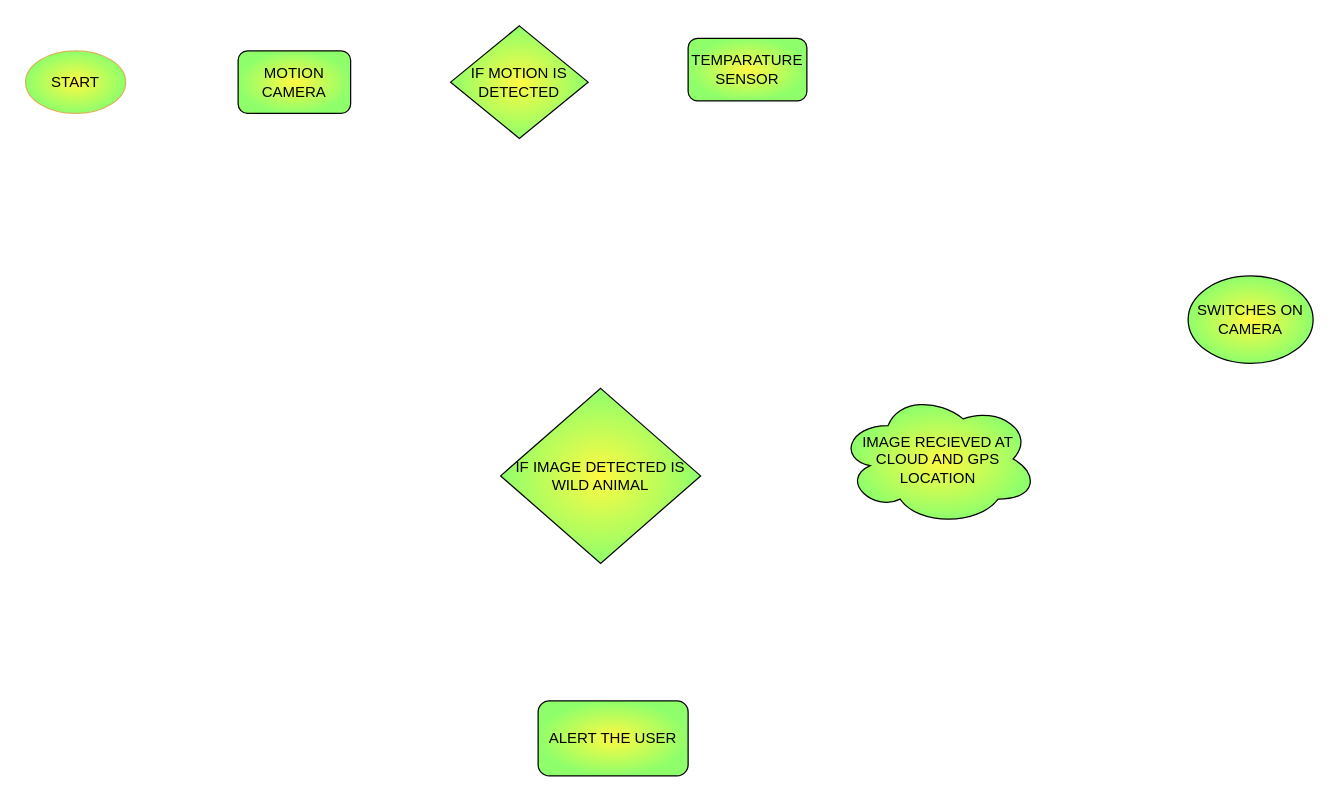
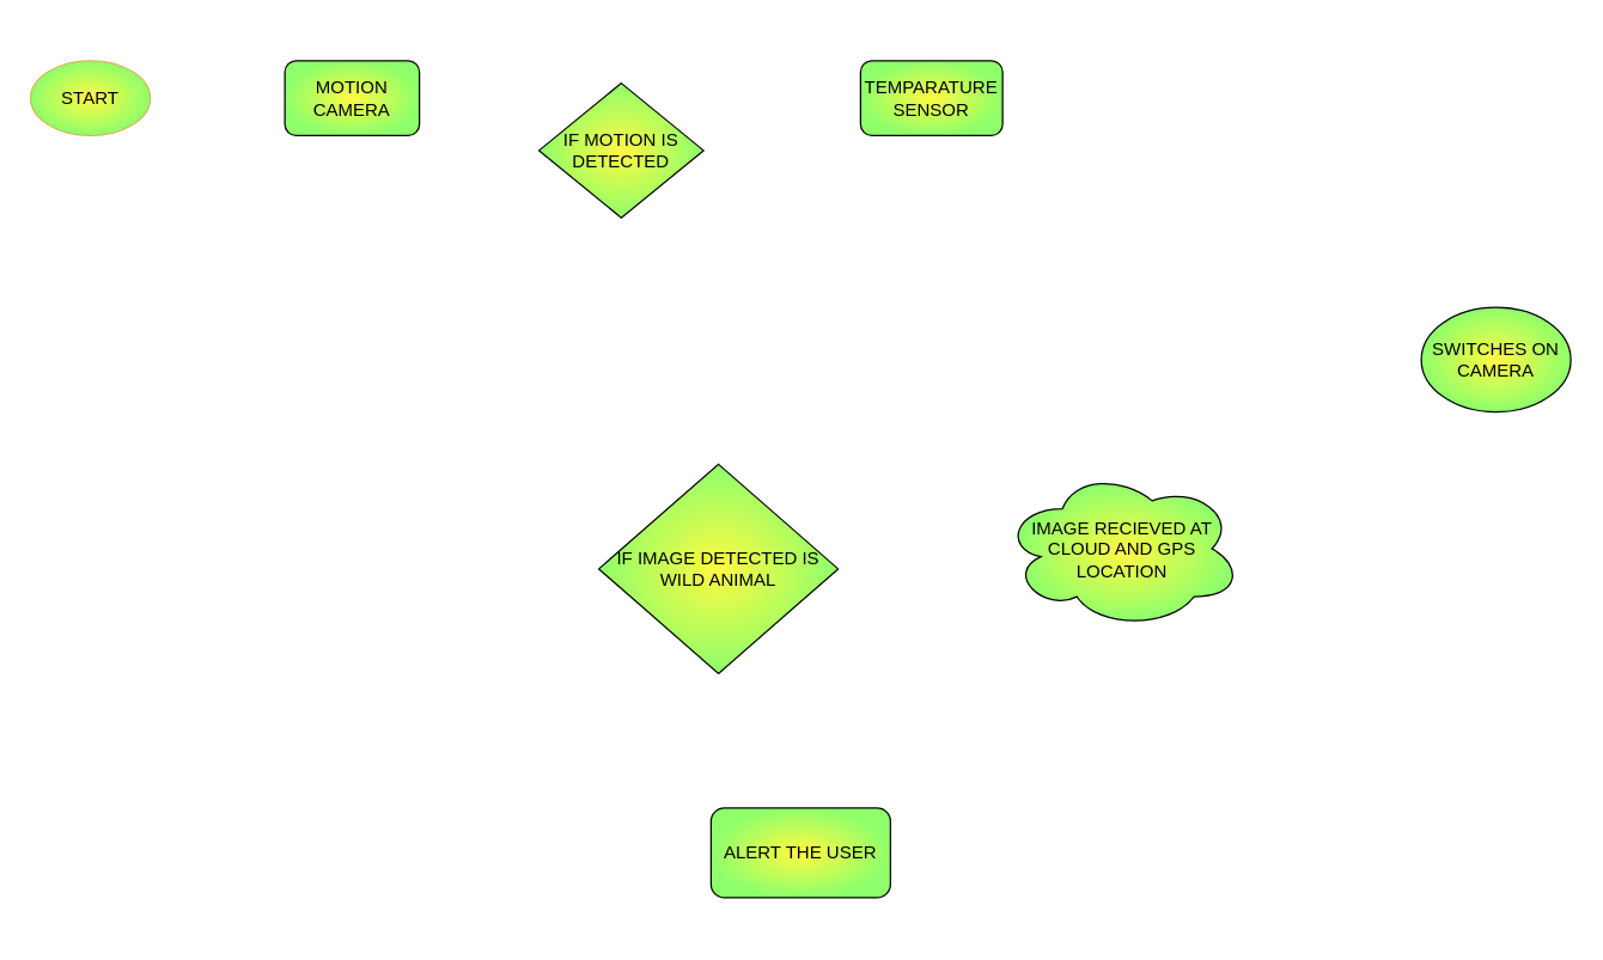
  <mxCell id="0" />
  <mxCell id="1" parent="0" />
  <mxCell id="2" value="START" style="ellipse;whiteSpace=wrap;html=1;fillColor=#FFF942;strokeColor=#d6b656;gradientDirection=radial;gradientColor=#8EFF6B;" vertex="1" parent="1"><mxGeometry x="20" y="40" width="80" height="50" as="geometry" /></mxCell>
  <mxCell id="3" value="MOTION CAMERA" style="rounded=1;whiteSpace=wrap;html=1;fillColor=#FFF942;gradientColor=#8EFF6B;gradientDirection=radial;" vertex="1" parent="1"><mxGeometry x="190" y="40" width="90" height="50" as="geometry" /></mxCell>
- <mxCell id="4" value="&lt;span&gt;IF MOTION IS DETECTED&lt;/span&gt;" style="rhombus;whiteSpace=wrap;html=1;fillColor=#FFF942;gradientColor=#8EFF6B;gradientDirection=radial;" vertex="1" parent="1"><mxGeometry x="360" y="20" width="110" height="90" as="geometry" /></mxCell>
- <mxCell id="5" value="TEMPARATURE SENSOR" style="rounded=1;whiteSpace=wrap;html=1;fillColor=#FFF942;gradientColor=#8EFF6B;gradientDirection=radial;" vertex="1" parent="1"><mxGeometry x="550" y="30" width="95" height="50" as="geometry" /></mxCell>
- <mxCell id="6" value="SWITCHES ON CAMERA" style="ellipse;whiteSpace=wrap;html=1;fillColor=#FFF942;gradientColor=#8EFF6B;gradientDirection=radial;" vertex="1" parent="1"><mxGeometry x="950" y="220" width="100" height="70" as="geometry" /></mxCell>
+ <mxCell id="4" value="&lt;span&gt;IF MOTION IS DETECTED&lt;/span&gt;" style="rhombus;whiteSpace=wrap;html=1;fillColor=#FFF942;gradientColor=#8EFF6B;gradientDirection=radial;" vertex="1" parent="1"><mxGeometry x="360" y="55" width="110" height="90" as="geometry" /></mxCell>
+ <mxCell id="5" value="TEMPARATURE SENSOR" style="rounded=1;whiteSpace=wrap;html=1;fillColor=#FFF942;gradientColor=#8EFF6B;gradientDirection=radial;" vertex="1" parent="1"><mxGeometry x="575" y="40" width="95" height="50" as="geometry" /></mxCell>
+ <mxCell id="6" value="SWITCHES ON CAMERA" style="ellipse;whiteSpace=wrap;html=1;fillColor=#FFF942;gradientColor=#8EFF6B;gradientDirection=radial;" vertex="1" parent="1"><mxGeometry x="950" y="205" width="100" height="70" as="geometry" /></mxCell>
  <mxCell id="7" value="IMAGE RECIEVED AT CLOUD AND GPS LOCATION" style="ellipse;shape=cloud;whiteSpace=wrap;html=1;fillColor=#FFF942;gradientColor=#8EFF6B;gradientDirection=radial;" vertex="1" parent="1"><mxGeometry x="670" y="313" width="160" height="107" as="geometry" /></mxCell>
  <mxCell id="8" value="IF IMAGE DETECTED IS WILD ANIMAL" style="rhombus;whiteSpace=wrap;html=1;fillColor=#FFF942;gradientColor=#8EFF6B;gradientDirection=radial;" vertex="1" parent="1"><mxGeometry x="400" y="310" width="160" height="140" as="geometry" /></mxCell>
- <mxCell id="9" value="ALERT THE USER" style="rounded=1;whiteSpace=wrap;html=1;fillColor=#FFF942;gradientColor=#8EFF6B;gradientDirection=radial;" vertex="1" parent="1"><mxGeometry x="430" y="560" width="120" height="60" as="geometry" /></mxCell>
+ <mxCell id="9" value="ALERT THE USER" style="rounded=1;whiteSpace=wrap;html=1;fillColor=#FFF942;gradientColor=#8EFF6B;gradientDirection=radial;" vertex="1" parent="1"><mxGeometry x="475" y="540" width="120" height="60" as="geometry" /></mxCell>
